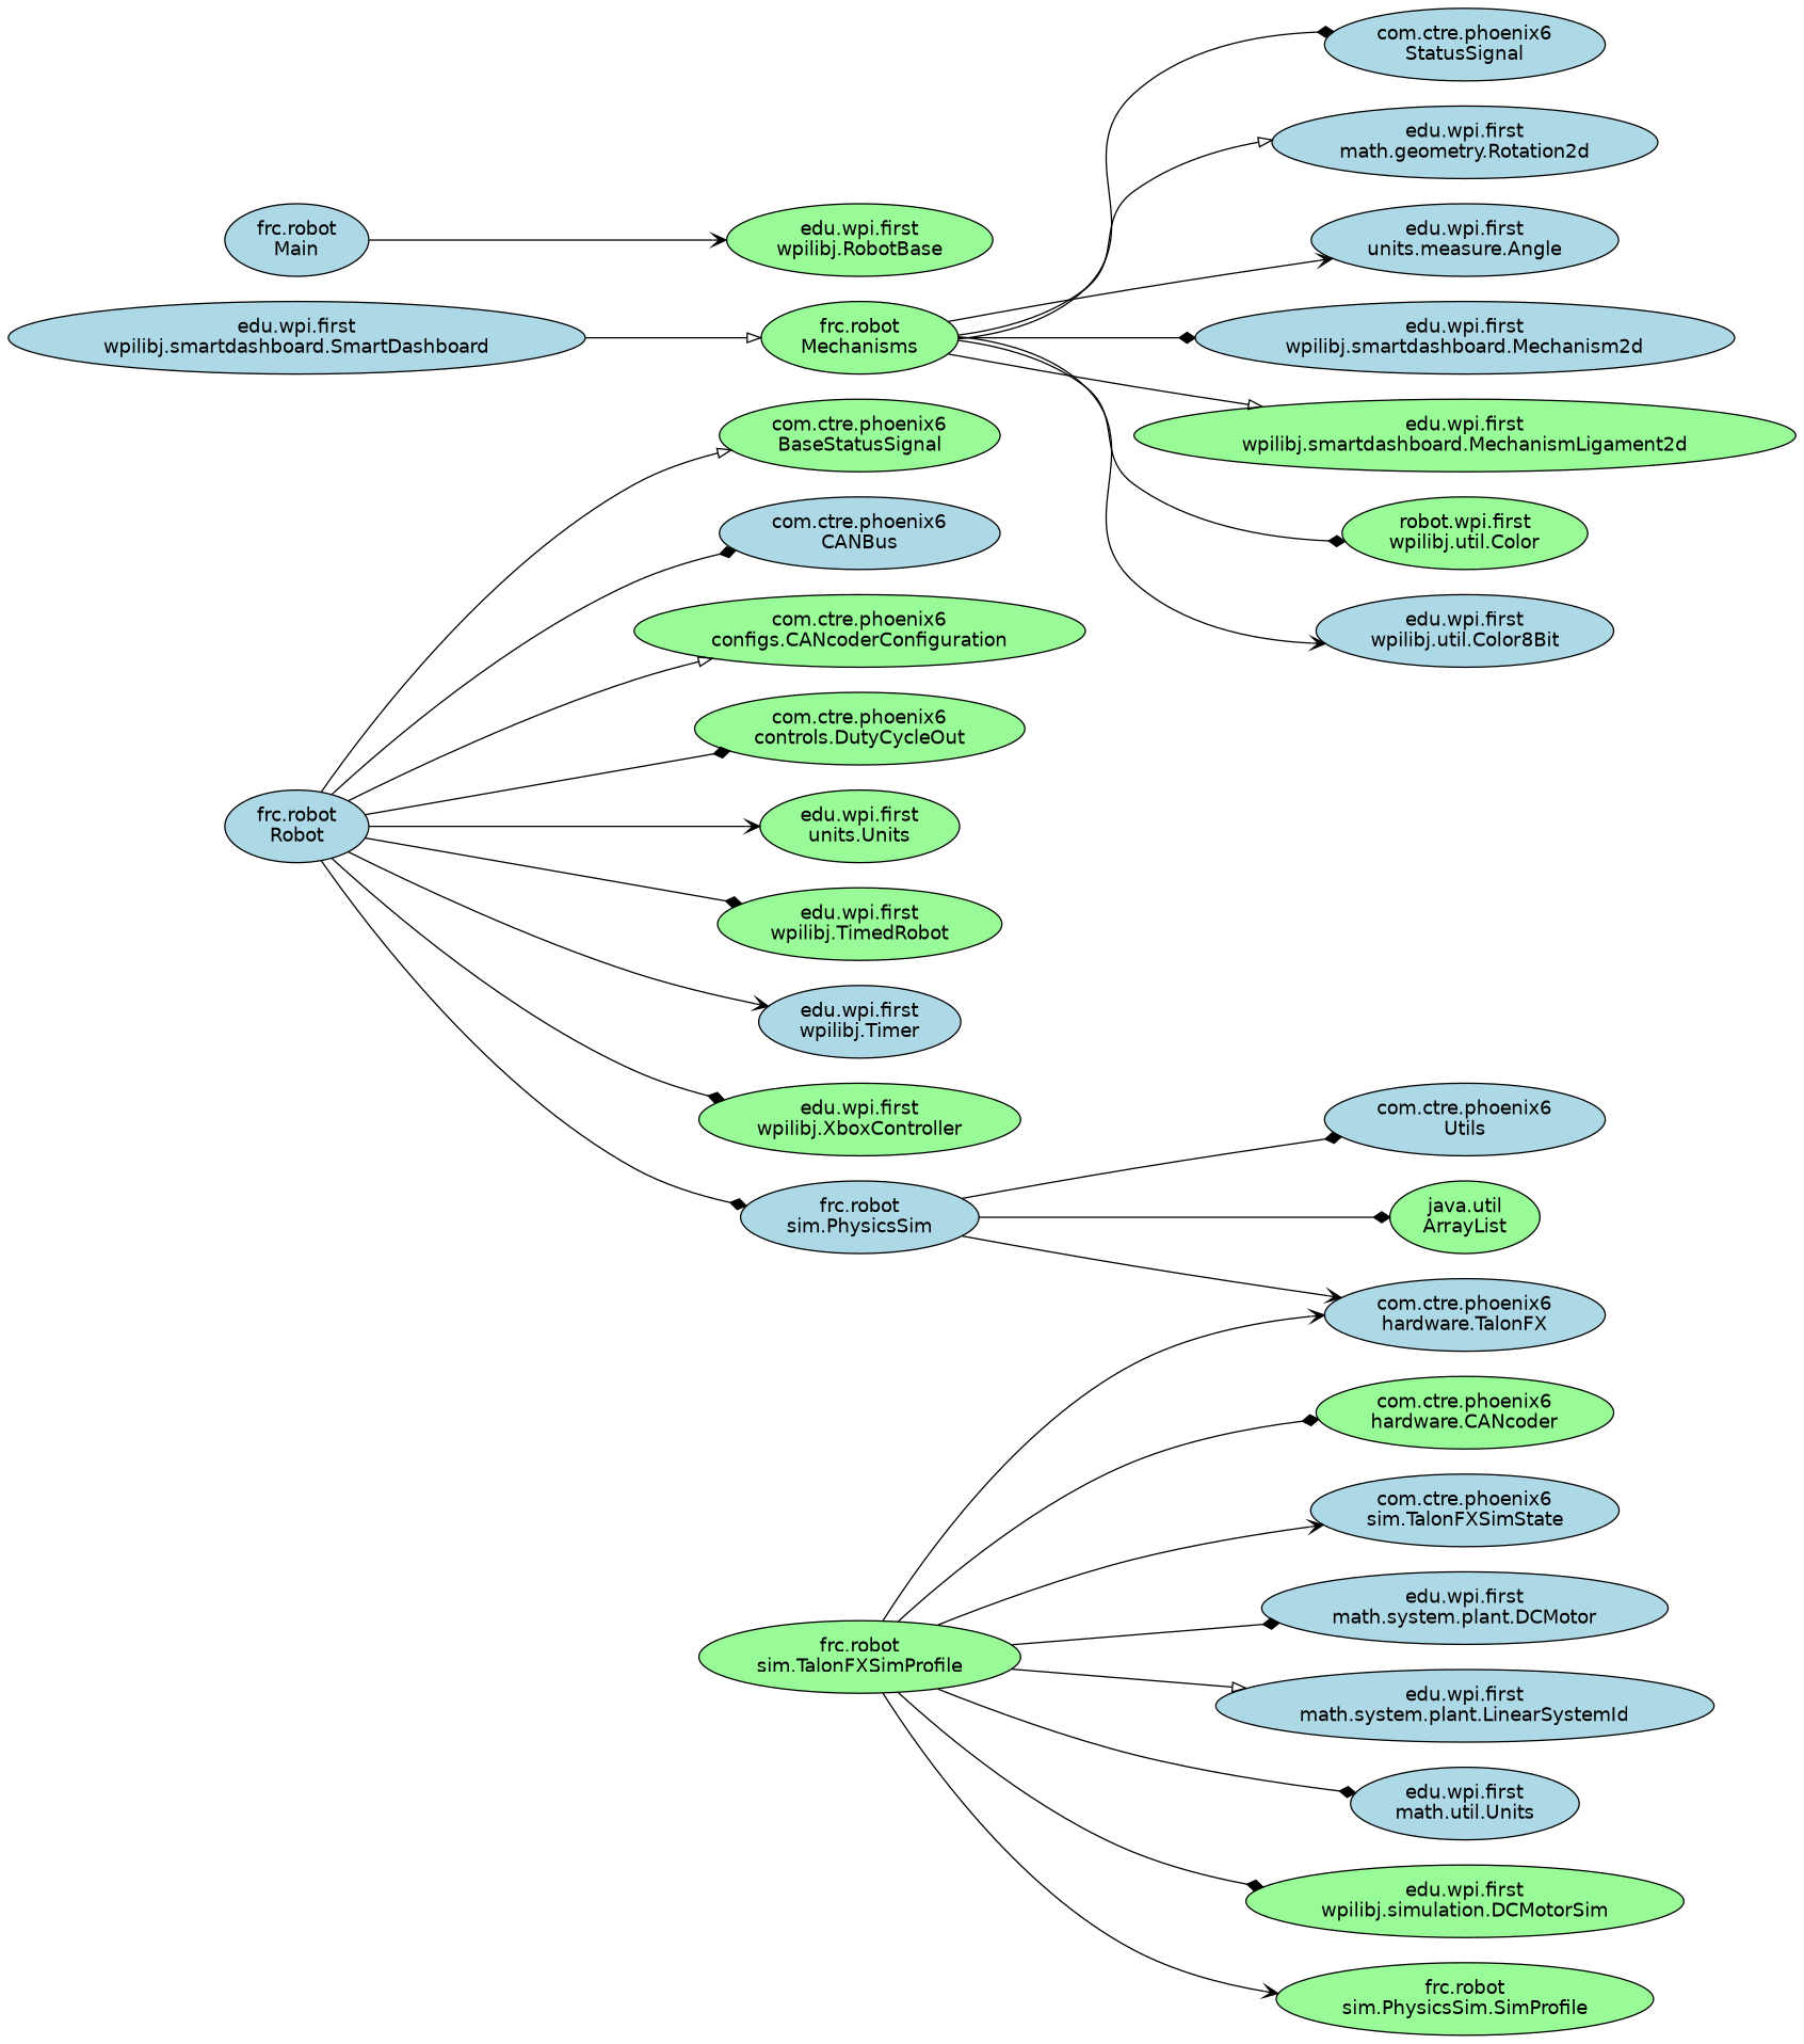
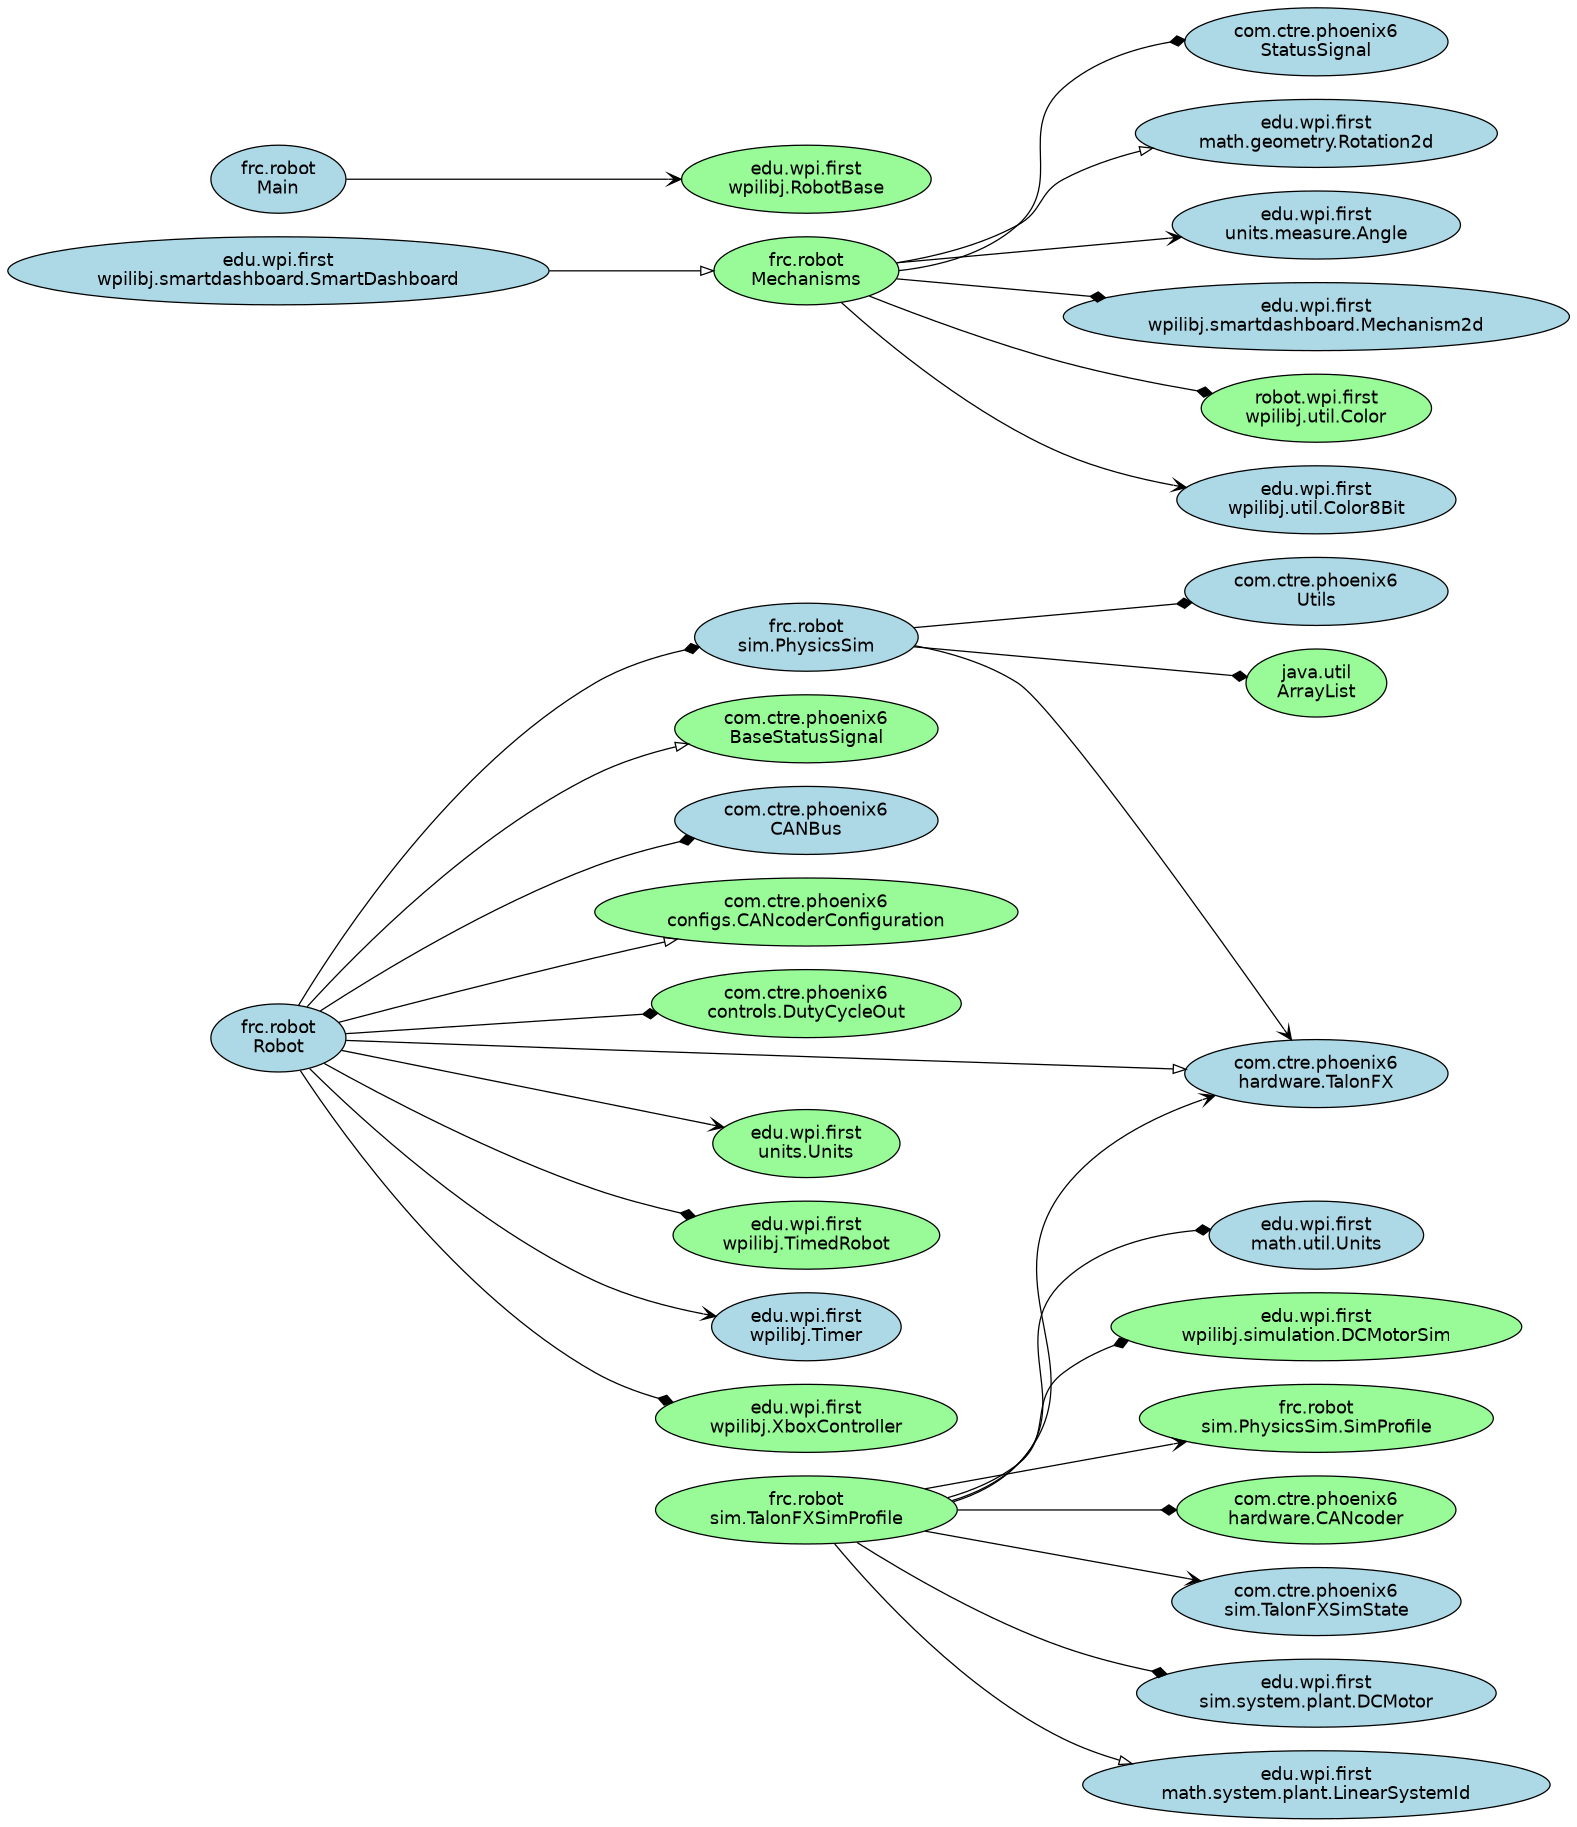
  digraph {
    constraint=false
    fontname="DejaVu Sans"
    rankdir=LR
    node [fillcolor=lightblue fontname="DejaVu Sans" style=filled]
    edge [arrowhead=diamond fontname="DejaVu Sans"]
    n1 [fillcolor=palegreen label="com.ctre.phoenix6\nBaseStatusSignal"]
    n2 [label="com.ctre.phoenix6\nCANBus"]
    n3 [fillcolor=palegreen label="com.ctre.phoenix6\nconfigs.CANcoderConfiguration"]
    n4 [fillcolor=palegreen label="com.ctre.phoenix6\ncontrols.DutyCycleOut"]
    n5 [fillcolor=palegreen label="com.ctre.phoenix6\nhardware.CANcoder"]
    n6 [label="com.ctre.phoenix6\nhardware.TalonFX"]
    n7 [label="com.ctre.phoenix6\nsim.TalonFXSimState"]
    n8 [label="com.ctre.phoenix6\nStatusSignal"]
    n9 [label="com.ctre.phoenix6\nUtils"]
    n10 [label="edu.wpi.first\nmath.geometry.Rotation2d"]
-   n11 [label="edu.wpi.first\nmath.system.plant.DCMotor"]
+   n11 [label="edu.wpi.first\nsim.system.plant.DCMotor"]
    n12 [label="edu.wpi.first\nmath.system.plant.LinearSystemId"]
    n13 [label="edu.wpi.first\nmath.util.Units"]
    n14 [label="edu.wpi.first\nunits.measure.Angle"]
    n15 [fillcolor=palegreen label="edu.wpi.first\nunits.Units"]
    n16 [fillcolor=palegreen label="edu.wpi.first\nwpilibj.RobotBase"]
    n17 [fillcolor=palegreen label="edu.wpi.first\nwpilibj.simulation.DCMotorSim"]
    n18 [label="edu.wpi.first\nwpilibj.smartdashboard.Mechanism2d"]
-   n19 [fillcolor=palegreen label="edu.wpi.first\nwpilibj.smartdashboard.MechanismLigament2d"]
    n20 [label="edu.wpi.first\nwpilibj.smartdashboard.SmartDashboard"]
    n21 [fillcolor=palegreen label="frc.robot\nMechanisms"]
    n22 [fillcolor=palegreen label="edu.wpi.first\nwpilibj.TimedRobot"]
    n23 [label="edu.wpi.first\nwpilibj.Timer"]
    n24 [fillcolor=palegreen label="robot.wpi.first\nwpilibj.util.Color"]
    n25 [label="edu.wpi.first\nwpilibj.util.Color8Bit"]
    n26 [fillcolor=palegreen label="edu.wpi.first\nwpilibj.XboxController"]
    n27 [label="frc.robot\nMain"]
    n28 [label="frc.robot\nRobot"]
    n29 [label="frc.robot\nsim.PhysicsSim"]
    n30 [fillcolor=palegreen label="java.util\nArrayList"]
    n31 [fillcolor=palegreen label="frc.robot\nsim.PhysicsSim.SimProfile"]
    n32 [fillcolor=palegreen label="frc.robot\nsim.TalonFXSimProfile"]
    n20 -> n21 [arrowhead=onormal]
    n21 -> n8
    n21 -> n10 [arrowhead=onormal]
    n21 -> n14 [arrowhead=vee]
    n21 -> n18
-   n21 -> n19 [arrowhead=onormal]
    n21 -> n24
    n21 -> n25 [arrowhead=vee]
    n27 -> n16 [arrowhead=vee]
    n28 -> n1 [arrowhead=onormal]
    n28 -> n2
    n28 -> n3 [arrowhead=onormal]
    n28 -> n4
+   n28 -> n6 [arrowhead=onormal]
    n28 -> n15 [arrowhead=vee]
    n28 -> n22
    n28 -> n23 [arrowhead=vee]
    n28 -> n26
    n28 -> n29
    n29 -> n6 [arrowhead=vee]
    n29 -> n9
    n29 -> n30
    n32 -> n5
    n32 -> n6 [arrowhead=vee]
    n32 -> n7 [arrowhead=vee]
    n32 -> n11
    n32 -> n12 [arrowhead=onormal]
    n32 -> n13
    n32 -> n17
    n32 -> n31 [arrowhead=vee]
  }
